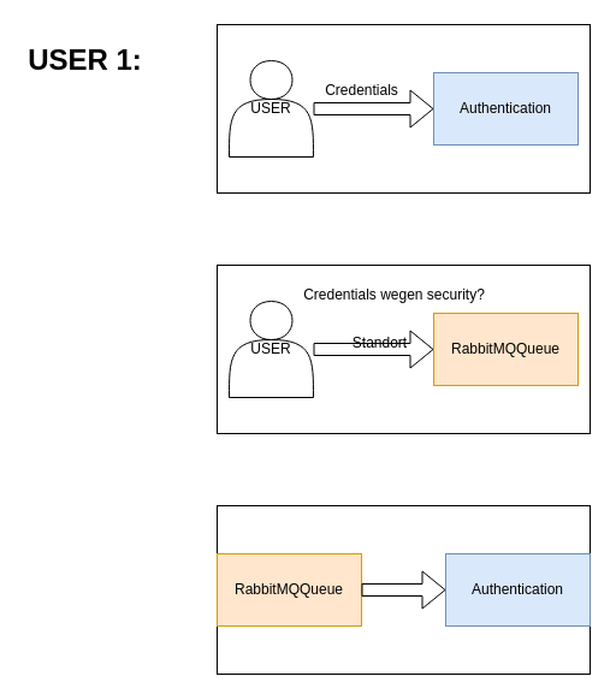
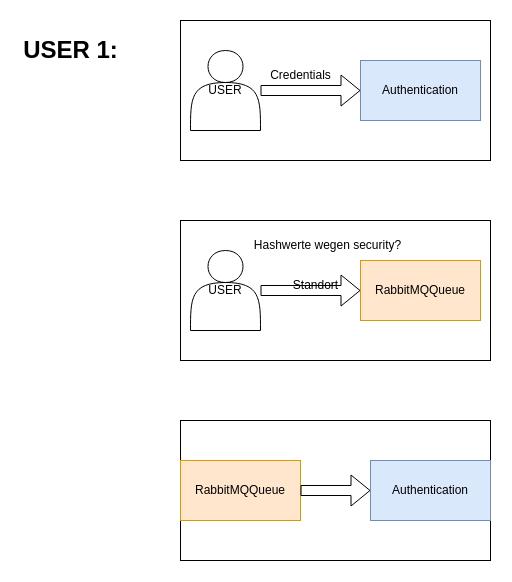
  <mxCell id="0" />
  <mxCell id="1" parent="0" />
  <mxCell id="2" value="USER 1:" style="text;strokeColor=none;fillColor=none;html=1;fontSize=24;fontStyle=1;verticalAlign=middle;align=center;" vertex="1" parent="1"><mxGeometry x="20" y="30" width="100" height="40" as="geometry" /></mxCell>
  <mxCell id="3" value="" style="group" vertex="1" connectable="0" parent="1"><mxGeometry x="180" y="20" width="310" height="140" as="geometry" /></mxCell>
  <mxCell id="4" value="" style="rounded=0;whiteSpace=wrap;html=1;" vertex="1" parent="3"><mxGeometry width="310" height="140" as="geometry" /></mxCell>
  <mxCell id="5" value="Authentication" style="rounded=0;whiteSpace=wrap;html=1;fillColor=#dae8fc;strokeColor=#6c8ebf;" vertex="1" parent="3"><mxGeometry x="180" y="40" width="120" height="60" as="geometry" /></mxCell>
  <mxCell id="6" value="USER" style="shape=actor;whiteSpace=wrap;html=1;" vertex="1" parent="3"><mxGeometry x="10" y="30" width="70" height="80" as="geometry" /></mxCell>
  <mxCell id="7" value="" style="shape=flexArrow;endArrow=classic;html=1;rounded=0;" edge="1" parent="3" source="6" target="5"><mxGeometry width="50" height="50" relative="1" as="geometry"><mxPoint x="90" y="-10" as="sourcePoint" /><mxPoint x="140" y="-60" as="targetPoint" /></mxGeometry></mxCell>
  <mxCell id="8" value="Credentials" style="text;html=1;align=center;verticalAlign=middle;resizable=0;points=[];autosize=1;strokeColor=none;fillColor=none;" vertex="1" parent="3"><mxGeometry x="75" y="40" width="90" height="30" as="geometry" /></mxCell>
  <mxCell id="9" value="" style="group" vertex="1" connectable="0" parent="1"><mxGeometry x="180" y="220" width="310" height="140" as="geometry" /></mxCell>
  <mxCell id="10" value="" style="rounded=0;whiteSpace=wrap;html=1;" vertex="1" parent="9"><mxGeometry width="310" height="140" as="geometry" /></mxCell>
  <mxCell id="11" value="RabbitMQQueue" style="rounded=0;whiteSpace=wrap;html=1;fillColor=#ffe6cc;strokeColor=#d79b00;" vertex="1" parent="9"><mxGeometry x="180" y="40" width="120" height="60" as="geometry" /></mxCell>
  <mxCell id="12" value="USER" style="shape=actor;whiteSpace=wrap;html=1;" vertex="1" parent="9"><mxGeometry x="10" y="30" width="70" height="80" as="geometry" /></mxCell>
  <mxCell id="13" value="" style="shape=flexArrow;endArrow=classic;html=1;rounded=0;" edge="1" parent="9" source="12" target="11"><mxGeometry width="50" height="50" relative="1" as="geometry"><mxPoint x="90" y="-10" as="sourcePoint" /><mxPoint x="140" y="-60" as="targetPoint" /></mxGeometry></mxCell>
  <mxCell id="14" value="Standort" style="text;html=1;align=center;verticalAlign=middle;resizable=0;points=[];autosize=1;strokeColor=none;fillColor=none;" vertex="1" parent="9"><mxGeometry x="100" y="50" width="70" height="30" as="geometry" /></mxCell>
- <mxCell id="15" value="Credentials wegen security?" style="text;html=1;align=center;verticalAlign=middle;whiteSpace=wrap;rounded=0;" vertex="1" parent="9"><mxGeometry x="40" y="10" width="215" height="30" as="geometry" /></mxCell>
+ <mxCell id="15" value="Hashwerte wegen security?" style="text;html=1;align=center;verticalAlign=middle;whiteSpace=wrap;rounded=0;" vertex="1" parent="9"><mxGeometry x="40" y="10" width="215" height="30" as="geometry" /></mxCell>
  <mxCell id="16" value="" style="group" vertex="1" connectable="0" parent="1"><mxGeometry x="180" y="420" width="310" height="140" as="geometry" /></mxCell>
  <mxCell id="17" value="" style="rounded=0;whiteSpace=wrap;html=1;" vertex="1" parent="16"><mxGeometry width="310" height="140" as="geometry" /></mxCell>
  <mxCell id="18" value="RabbitMQQueue" style="rounded=0;whiteSpace=wrap;html=1;fillColor=#ffe6cc;strokeColor=#d79b00;" vertex="1" parent="16"><mxGeometry y="40" width="120" height="60" as="geometry" /></mxCell>
  <mxCell id="19" value="Authentication" style="rounded=0;whiteSpace=wrap;html=1;fillColor=#dae8fc;strokeColor=#6c8ebf;" vertex="1" parent="16"><mxGeometry x="190" y="40" width="120" height="60" as="geometry" /></mxCell>
  <mxCell id="20" value="" style="shape=flexArrow;endArrow=classic;html=1;rounded=0;" edge="1" parent="16" source="18" target="19"><mxGeometry width="50" height="50" relative="1" as="geometry"><mxPoint x="130" y="90" as="sourcePoint" /><mxPoint x="180" y="40" as="targetPoint" /></mxGeometry></mxCell>
